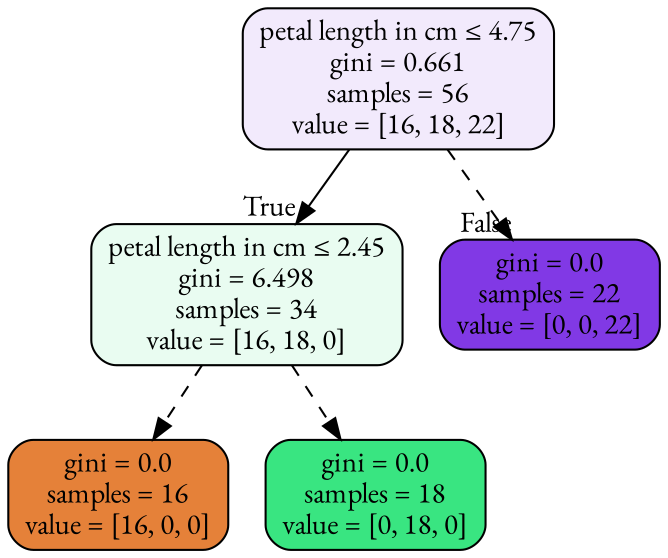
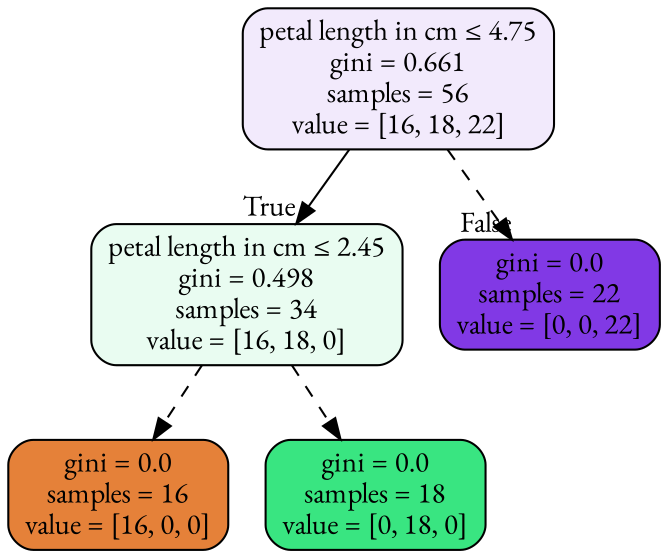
  digraph {
    fontname="EB Garamond"
    node [color=black fontname="EB Garamond" shape=box style="filled, rounded"]
    edge [fontname="EB Garamond" style=dashed]
    n1 [fillcolor="#f2eafc" label=<petal length in cm &le; 4.75<br/>gini = 0.661<br/>samples = 56<br/>value = [16, 18, 22]>]
-   n2 [fillcolor="#e9fcf1" label=<petal length in cm &le; 2.45<br/>gini = 6.498<br/>samples = 34<br/>value = [16, 18, 0]>]
+   n2 [fillcolor="#e9fcf1" label=<petal length in cm &le; 2.45<br/>gini = 0.498<br/>samples = 34<br/>value = [16, 18, 0]>]
    n3 [fillcolor="#8139e5" label=<gini = 0.0<br/>samples = 22<br/>value = [0, 0, 22]>]
    n4 [fillcolor="#e58139" label=<gini = 0.0<br/>samples = 16<br/>value = [16, 0, 0]>]
    n5 [fillcolor="#39e581" label=<gini = 0.0<br/>samples = 18<br/>value = [0, 18, 0]>]
    n1 -> n2 [headlabel=True labelangle=45 labeldistance=2.5 style=solid]
    n1 -> n3 [headlabel=False labelangle=-45 labeldistance=2.5]
    n2 -> n4
    n2 -> n5
  }
